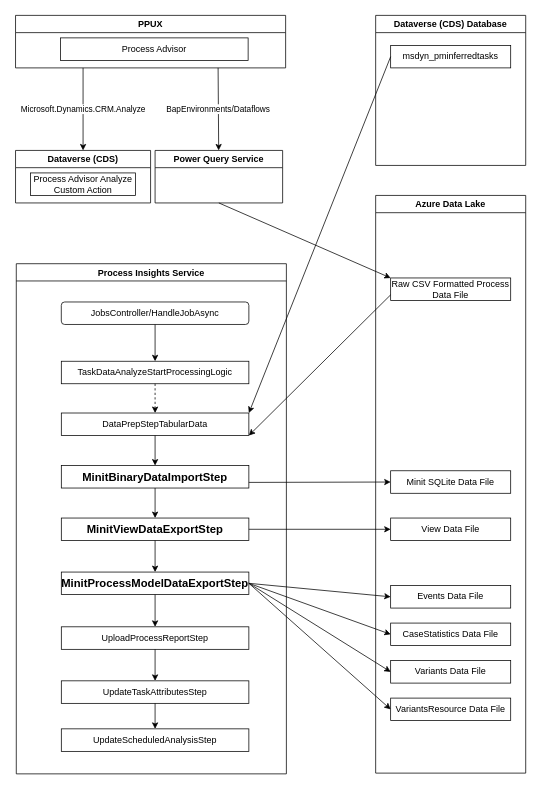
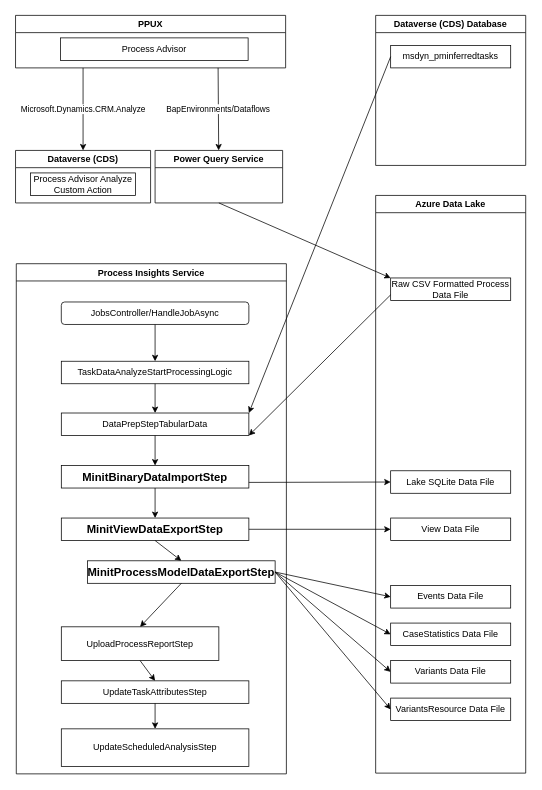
  <mxCell id="0" />
  <mxCell id="1" parent="0" />
  <mxCell id="2" value="PPUX" style="swimlane;" parent="1" vertex="1"><mxGeometry x="20" y="20" width="360" height="70" as="geometry" /></mxCell>
  <mxCell id="3" value="Process Advisor" style="rounded=0;whiteSpace=wrap;html=1;" parent="2" vertex="1"><mxGeometry x="60" y="30" width="250" height="30" as="geometry" /></mxCell>
  <mxCell id="4" value="Dataverse (CDS)" style="swimlane;" parent="1" vertex="1"><mxGeometry x="20" y="200" width="180" height="70" as="geometry" /></mxCell>
  <mxCell id="5" value="Process Advisor Analyze Custom Action" style="rounded=0;whiteSpace=wrap;html=1;" parent="4" vertex="1"><mxGeometry x="20" y="30" width="140" height="30" as="geometry" /></mxCell>
  <mxCell id="6" value="Process Insights Service" style="swimlane;" parent="1" vertex="1"><mxGeometry x="21" y="351" width="360" height="680" as="geometry" /></mxCell>
  <mxCell id="7" value="JobsController/HandleJobAsync" style="whiteSpace=wrap;html=1;rounded=1;" parent="6" vertex="1"><mxGeometry x="60" y="51" width="250" height="30" as="geometry" /></mxCell>
  <mxCell id="8" value="TaskDataAnalyzeStartProcessingLogic" style="rounded=0;whiteSpace=wrap;html=1;" parent="6" vertex="1"><mxGeometry x="60" y="130" width="250" height="30" as="geometry" /></mxCell>
  <mxCell id="9" value="DataPrepStepTabularData" style="rounded=0;whiteSpace=wrap;html=1;" parent="6" vertex="1"><mxGeometry x="60" y="199" width="250" height="30" as="geometry" /></mxCell>
  <mxCell id="10" value="MinitBinaryDataImportStep" style="rounded=0;whiteSpace=wrap;html=1;fontStyle=1;fontSize=15;" parent="6" vertex="1"><mxGeometry x="60" y="269" width="250" height="30" as="geometry" /></mxCell>
  <mxCell id="11" value="MinitViewDataExportStep" style="rounded=0;whiteSpace=wrap;html=1;fontStyle=1;fontSize=15;" parent="6" vertex="1"><mxGeometry x="60" y="339" width="250" height="30" as="geometry" /></mxCell>
- <mxCell id="12" value="UploadProcessReportStep" style="rounded=0;whiteSpace=wrap;html=1;" parent="6" vertex="1"><mxGeometry x="60" y="484" width="250" height="30" as="geometry" /></mxCell>
+ <mxCell id="12" value="UploadProcessReportStep" style="rounded=0;whiteSpace=wrap;html=1;" parent="6" vertex="1"><mxGeometry x="60" y="484" width="210" height="45" as="geometry" /></mxCell>
  <mxCell id="13" value="UpdateTaskAttributesStep" style="rounded=0;whiteSpace=wrap;html=1;" parent="6" vertex="1"><mxGeometry x="60" y="556" width="250" height="30" as="geometry" /></mxCell>
- <mxCell id="14" value="UpdateScheduledAnalysisStep" style="rounded=0;whiteSpace=wrap;html=1;" parent="6" vertex="1"><mxGeometry x="60" y="620" width="250" height="30" as="geometry" /></mxCell>
- <mxCell id="15" value="MinitProcessModelDataExportStep" style="rounded=0;whiteSpace=wrap;html=1;fontStyle=1;fontSize=15;" parent="6" vertex="1"><mxGeometry x="60" y="411" width="250" height="30" as="geometry" /></mxCell>
+ <mxCell id="14" value="UpdateScheduledAnalysisStep" style="rounded=0;whiteSpace=wrap;html=1;" parent="6" vertex="1"><mxGeometry x="60" y="620" width="250" height="50" as="geometry" /></mxCell>
+ <mxCell id="15" value="MinitProcessModelDataExportStep" style="rounded=0;whiteSpace=wrap;html=1;fontStyle=1;fontSize=15;" parent="6" vertex="1"><mxGeometry x="95" y="396" width="250" height="30" as="geometry" /></mxCell>
  <mxCell id="16" value="" style="endArrow=classic;html=1;rounded=0;fontSize=15;exitX=0.5;exitY=1;exitDx=0;exitDy=0;" parent="6" source="7" target="8" edge="1"><mxGeometry width="50" height="50" relative="1" as="geometry"><mxPoint x="-111" y="249" as="sourcePoint" /><mxPoint x="-61" y="199" as="targetPoint" /></mxGeometry></mxCell>
- <mxCell id="17" value="" style="endArrow=classic;html=1;rounded=0;fontSize=15;exitX=0.5;exitY=1;exitDx=0;exitDy=0;dashed=1;" parent="6" source="8" target="9" edge="1"><mxGeometry width="50" height="50" relative="1" as="geometry"><mxPoint x="195" y="91" as="sourcePoint" /><mxPoint x="195" y="140" as="targetPoint" /></mxGeometry></mxCell>
+ <mxCell id="17" value="" style="endArrow=classic;html=1;rounded=0;fontSize=15;exitX=0.5;exitY=1;exitDx=0;exitDy=0;" parent="6" source="8" target="9" edge="1"><mxGeometry width="50" height="50" relative="1" as="geometry"><mxPoint x="195" y="91" as="sourcePoint" /><mxPoint x="195" y="140" as="targetPoint" /></mxGeometry></mxCell>
  <mxCell id="18" value="" style="endArrow=classic;html=1;rounded=0;fontSize=15;exitX=0.5;exitY=1;exitDx=0;exitDy=0;" parent="6" source="9" target="10" edge="1"><mxGeometry width="50" height="50" relative="1" as="geometry"><mxPoint x="-101" y="379" as="sourcePoint" /><mxPoint x="-51" y="329" as="targetPoint" /></mxGeometry></mxCell>
  <mxCell id="19" value="" style="endArrow=classic;html=1;rounded=0;fontSize=15;exitX=0.5;exitY=1;exitDx=0;exitDy=0;" parent="6" source="10" target="11" edge="1"><mxGeometry width="50" height="50" relative="1" as="geometry"><mxPoint x="-11" y="439" as="sourcePoint" /><mxPoint x="39" y="389" as="targetPoint" /></mxGeometry></mxCell>
  <mxCell id="20" value="" style="endArrow=classic;html=1;rounded=0;fontSize=15;exitX=0.5;exitY=1;exitDx=0;exitDy=0;entryX=0.5;entryY=0;entryDx=0;entryDy=0;" parent="6" source="11" target="15" edge="1"><mxGeometry width="50" height="50" relative="1" as="geometry"><mxPoint x="-51" y="469" as="sourcePoint" /><mxPoint x="-1" y="419" as="targetPoint" /></mxGeometry></mxCell>
  <mxCell id="21" value="" style="endArrow=classic;html=1;rounded=0;fontSize=15;exitX=0.5;exitY=1;exitDx=0;exitDy=0;entryX=0.5;entryY=0;entryDx=0;entryDy=0;" parent="6" source="15" target="12" edge="1"><mxGeometry width="50" height="50" relative="1" as="geometry"><mxPoint x="-91" y="499" as="sourcePoint" /><mxPoint x="-41" y="449" as="targetPoint" /></mxGeometry></mxCell>
  <mxCell id="22" value="" style="endArrow=classic;html=1;rounded=0;fontSize=15;exitX=0.5;exitY=1;exitDx=0;exitDy=0;entryX=0.5;entryY=0;entryDx=0;entryDy=0;" parent="6" source="12" target="13" edge="1"><mxGeometry width="50" height="50" relative="1" as="geometry"><mxPoint x="-61" y="579" as="sourcePoint" /><mxPoint x="-11" y="529" as="targetPoint" /></mxGeometry></mxCell>
  <mxCell id="23" value="" style="endArrow=classic;html=1;rounded=0;fontSize=15;exitX=0.5;exitY=1;exitDx=0;exitDy=0;" parent="6" source="13" target="14" edge="1"><mxGeometry width="50" height="50" relative="1" as="geometry"><mxPoint x="-61" y="629" as="sourcePoint" /><mxPoint x="-11" y="579" as="targetPoint" /></mxGeometry></mxCell>
  <mxCell id="24" value="Microsoft.Dynamics.CRM.Analyze" style="endArrow=classic;html=1;rounded=0;entryX=0.5;entryY=0;entryDx=0;entryDy=0;exitX=0.25;exitY=1;exitDx=0;exitDy=0;" parent="1" source="2" target="4" edge="1"><mxGeometry width="50" height="50" relative="1" as="geometry"><mxPoint x="-90" y="210" as="sourcePoint" /><mxPoint x="-40" y="160" as="targetPoint" /></mxGeometry></mxCell>
  <mxCell id="25" value="Dataverse (CDS) Database" style="swimlane;" parent="1" vertex="1"><mxGeometry x="500" y="20" width="200" height="200" as="geometry" /></mxCell>
  <mxCell id="26" value="msdyn_pminferredtasks" style="rounded=0;whiteSpace=wrap;html=1;" parent="25" vertex="1"><mxGeometry x="20" y="40" width="160" height="30" as="geometry" /></mxCell>
  <mxCell id="27" value="Azure Data Lake" style="swimlane;" parent="1" vertex="1"><mxGeometry x="500" y="260" width="200" height="770" as="geometry" /></mxCell>
  <mxCell id="28" value="Raw CSV Formatted Process Data File" style="rounded=0;whiteSpace=wrap;html=1;" parent="27" vertex="1"><mxGeometry x="20" y="110" width="160" height="30" as="geometry" /></mxCell>
- <mxCell id="29" value="Minit SQLite Data File" style="rounded=0;whiteSpace=wrap;html=1;" parent="27" vertex="1"><mxGeometry x="20" y="367" width="160" height="30" as="geometry" /></mxCell>
+ <mxCell id="29" value="Lake SQLite Data File" style="rounded=0;whiteSpace=wrap;html=1;" parent="27" vertex="1"><mxGeometry x="20" y="367" width="160" height="30" as="geometry" /></mxCell>
  <mxCell id="30" value="Events Data File" style="rounded=0;whiteSpace=wrap;html=1;" parent="27" vertex="1"><mxGeometry x="20" y="520" width="160" height="30" as="geometry" /></mxCell>
  <mxCell id="31" value="Variants Data File" style="rounded=0;whiteSpace=wrap;html=1;" parent="27" vertex="1"><mxGeometry x="20" y="620" width="160" height="30" as="geometry" /></mxCell>
  <mxCell id="32" value="CaseStatistics Data File" style="rounded=0;whiteSpace=wrap;html=1;" parent="27" vertex="1"><mxGeometry x="20" y="570" width="160" height="30" as="geometry" /></mxCell>
  <mxCell id="33" value="VariantsResource Data File" style="rounded=0;whiteSpace=wrap;html=1;" parent="27" vertex="1"><mxGeometry x="20" y="670" width="160" height="30" as="geometry" /></mxCell>
  <mxCell id="34" value="View Data File" style="rounded=0;whiteSpace=wrap;html=1;" parent="27" vertex="1"><mxGeometry x="20" y="430" width="160" height="30" as="geometry" /></mxCell>
  <mxCell id="35" value="Power Query Service" style="swimlane;" parent="1" vertex="1"><mxGeometry x="206" y="200" width="170" height="70" as="geometry" /></mxCell>
  <mxCell id="36" value="BapEnvironments/Dataflows" style="endArrow=classic;html=1;rounded=0;exitX=0.75;exitY=1;exitDx=0;exitDy=0;" parent="1" source="2" target="35" edge="1"><mxGeometry width="50" height="50" relative="1" as="geometry"><mxPoint x="420" y="250" as="sourcePoint" /><mxPoint x="470" y="200" as="targetPoint" /></mxGeometry></mxCell>
  <mxCell id="37" value="" style="endArrow=classic;html=1;rounded=0;exitX=0.5;exitY=1;exitDx=0;exitDy=0;entryX=0;entryY=0;entryDx=0;entryDy=0;" parent="1" source="35" target="28" edge="1"><mxGeometry width="50" height="50" relative="1" as="geometry"><mxPoint x="410" y="300" as="sourcePoint" /><mxPoint x="460" y="250" as="targetPoint" /></mxGeometry></mxCell>
  <mxCell id="38" value="" style="endArrow=classic;html=1;rounded=0;exitX=0;exitY=0.5;exitDx=0;exitDy=0;entryX=1;entryY=0;entryDx=0;entryDy=0;" parent="1" source="26" target="9" edge="1"><mxGeometry width="50" height="50" relative="1" as="geometry"><mxPoint x="460" y="90" as="sourcePoint" /><mxPoint x="470" y="530" as="targetPoint" /></mxGeometry></mxCell>
  <mxCell id="39" value="" style="endArrow=classic;html=1;rounded=0;exitX=0;exitY=0.75;exitDx=0;exitDy=0;entryX=1;entryY=1;entryDx=0;entryDy=0;" parent="1" source="28" target="9" edge="1"><mxGeometry width="50" height="50" relative="1" as="geometry"><mxPoint x="400" y="580" as="sourcePoint" /><mxPoint x="450" y="530" as="targetPoint" /></mxGeometry></mxCell>
  <mxCell id="40" value="" style="endArrow=classic;html=1;rounded=0;entryX=0;entryY=0.5;entryDx=0;entryDy=0;exitX=1;exitY=0.75;exitDx=0;exitDy=0;" parent="1" source="10" target="29" edge="1"><mxGeometry width="50" height="50" relative="1" as="geometry"><mxPoint x="440" y="650" as="sourcePoint" /><mxPoint x="460" y="610" as="targetPoint" /></mxGeometry></mxCell>
  <mxCell id="41" value="" style="endArrow=classic;html=1;rounded=0;exitX=1;exitY=0.5;exitDx=0;exitDy=0;entryX=0;entryY=0.5;entryDx=0;entryDy=0;" parent="1" source="15" target="30" edge="1"><mxGeometry width="50" height="50" relative="1" as="geometry"><mxPoint x="410" y="860" as="sourcePoint" /><mxPoint x="460" y="810" as="targetPoint" /></mxGeometry></mxCell>
  <mxCell id="42" value="" style="endArrow=classic;html=1;rounded=0;exitX=1;exitY=0.5;exitDx=0;exitDy=0;entryX=0;entryY=0.5;entryDx=0;entryDy=0;" parent="1" source="15" target="32" edge="1"><mxGeometry width="50" height="50" relative="1" as="geometry"><mxPoint x="410" y="880" as="sourcePoint" /><mxPoint x="460" y="830" as="targetPoint" /></mxGeometry></mxCell>
  <mxCell id="43" value="" style="endArrow=classic;html=1;rounded=0;exitX=1;exitY=0.5;exitDx=0;exitDy=0;entryX=0;entryY=0.5;entryDx=0;entryDy=0;" parent="1" source="15" target="31" edge="1"><mxGeometry width="50" height="50" relative="1" as="geometry"><mxPoint x="410" y="930" as="sourcePoint" /><mxPoint x="460" y="880" as="targetPoint" /></mxGeometry></mxCell>
  <mxCell id="44" value="" style="endArrow=classic;html=1;rounded=0;exitX=1;exitY=0.5;exitDx=0;exitDy=0;entryX=0;entryY=0.5;entryDx=0;entryDy=0;" parent="1" source="15" target="33" edge="1"><mxGeometry width="50" height="50" relative="1" as="geometry"><mxPoint x="410" y="950" as="sourcePoint" /><mxPoint x="460" y="900" as="targetPoint" /></mxGeometry></mxCell>
  <mxCell id="45" value="" style="endArrow=classic;html=1;rounded=0;exitX=1;exitY=0.5;exitDx=0;exitDy=0;entryX=0;entryY=0.5;entryDx=0;entryDy=0;" parent="1" source="11" target="34" edge="1"><mxGeometry width="50" height="50" relative="1" as="geometry"><mxPoint x="420" y="970" as="sourcePoint" /><mxPoint x="470" y="920" as="targetPoint" /></mxGeometry></mxCell>
